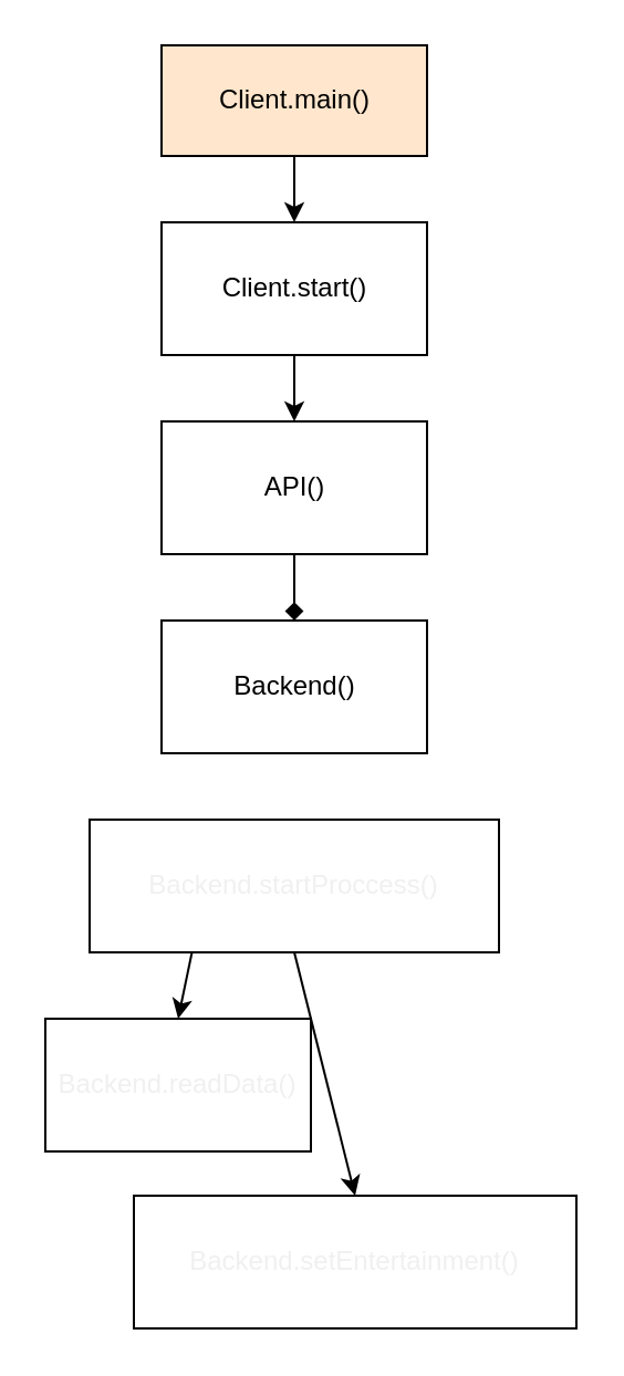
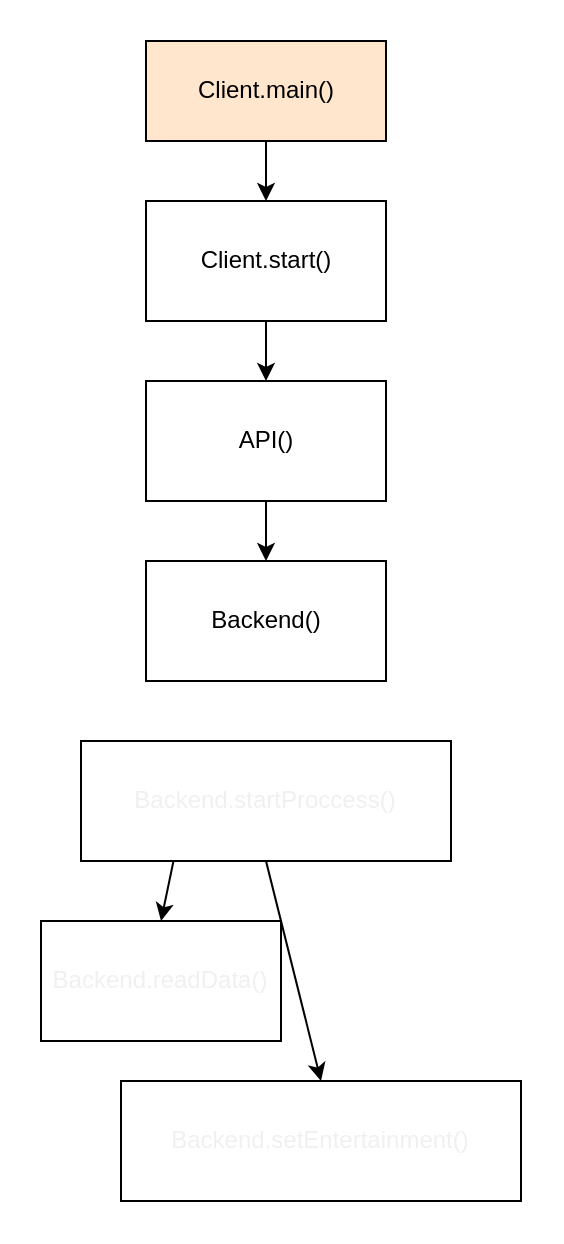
  <mxCell id="0" />
  <mxCell id="1" parent="0" />
  <mxCell id="2" style="edgeStyle=none;html=1;exitX=0.5;exitY=1;exitDx=0;exitDy=0;entryX=0.5;entryY=0;entryDx=0;entryDy=0;" parent="1" source="3" target="5" edge="1"><mxGeometry relative="1" as="geometry"><mxPoint x="132.5" y="210" as="targetPoint" /></mxGeometry></mxCell>
  <mxCell id="3" value="Client.main()" style="rounded=0;whiteSpace=wrap;html=1;fillColor=#ffe6cc;" parent="1" vertex="1"><mxGeometry x="72.5" y="20" width="120" height="50" as="geometry" /></mxCell>
  <mxCell id="4" style="edgeStyle=none;html=1;exitX=0.5;exitY=1;exitDx=0;exitDy=0;entryX=0.5;entryY=0;entryDx=0;entryDy=0;" parent="1" source="5" target="7" edge="1"><mxGeometry relative="1" as="geometry" /></mxCell>
  <mxCell id="5" value="Client.start()&lt;br&gt;" style="rounded=0;whiteSpace=wrap;html=1;" parent="1" vertex="1"><mxGeometry x="72.5" y="100" width="120" height="60" as="geometry" /></mxCell>
- <mxCell id="6" style="edgeStyle=none;html=1;exitX=0.5;exitY=1;exitDx=0;exitDy=0;entryX=0.5;entryY=0;entryDx=0;entryDy=0;endArrow=diamond;" parent="1" source="7" target="8" edge="1"><mxGeometry relative="1" as="geometry" /></mxCell>
+ <mxCell id="6" style="edgeStyle=none;html=1;exitX=0.5;exitY=1;exitDx=0;exitDy=0;entryX=0.5;entryY=0;entryDx=0;entryDy=0;" parent="1" source="7" target="8" edge="1"><mxGeometry relative="1" as="geometry" /></mxCell>
  <mxCell id="7" value="API()" style="rounded=0;whiteSpace=wrap;html=1;" parent="1" vertex="1"><mxGeometry x="72.5" y="190" width="120" height="60" as="geometry" /></mxCell>
  <mxCell id="8" value="Backend()" style="rounded=0;whiteSpace=wrap;html=1;" parent="1" vertex="1"><mxGeometry x="72.5" y="280" width="120" height="60" as="geometry" /></mxCell>
  <mxCell id="9" style="edgeStyle=none;html=1;exitX=0.25;exitY=1;exitDx=0;exitDy=0;entryX=0.5;entryY=0;entryDx=0;entryDy=0;fontFamily=Helvetica;fontColor=#F0F0F0;" edge="1" parent="1" source="11" target="12"><mxGeometry relative="1" as="geometry" /></mxCell>
  <mxCell id="10" style="edgeStyle=none;html=1;exitX=0.5;exitY=1;exitDx=0;exitDy=0;entryX=0.5;entryY=0;entryDx=0;entryDy=0;fontFamily=Helvetica;fontColor=#F0F0F0;" edge="1" parent="1" source="11" target="13"><mxGeometry relative="1" as="geometry" /></mxCell>
  <mxCell id="11" value="Backend.startProccess()" style="rounded=0;whiteSpace=wrap;html=1;fontFamily=Helvetica;fontColor=#F0F0F0;" vertex="1" parent="1"><mxGeometry x="40" y="370" width="185" height="60" as="geometry" /></mxCell>
  <mxCell id="12" value="Backend.readData()" style="rounded=0;whiteSpace=wrap;html=1;fontFamily=Helvetica;fontColor=#F0F0F0;" vertex="1" parent="1"><mxGeometry x="20" y="460" width="120" height="60" as="geometry" /></mxCell>
  <mxCell id="13" value="Backend.setEntertainment()" style="rounded=0;whiteSpace=wrap;html=1;fontFamily=Helvetica;fontColor=#F0F0F0;" vertex="1" parent="1"><mxGeometry x="60" y="540" width="200" height="60" as="geometry" /></mxCell>
